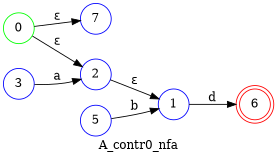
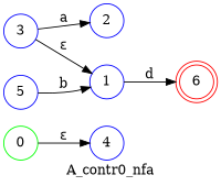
  digraph {
    label=A_contr0_nfa
    rankdir=LR
    node [color=blue shape=circle]
    0 [color=green]
    2
-   4 [label=7]
+   4
    6 [color=red shape=doublecircle]
    1
    3
    5
-   0 -> 2 [label="ε"]
    0 -> 4 [label="ε"]
    1 -> 6 [label=" d "]
    3 -> 2 [label=" a "]
-   2 -> 1 [label="ε"]
+   3 -> 1 [label="ε"]
    5 -> 1 [label=" b "]
  }
